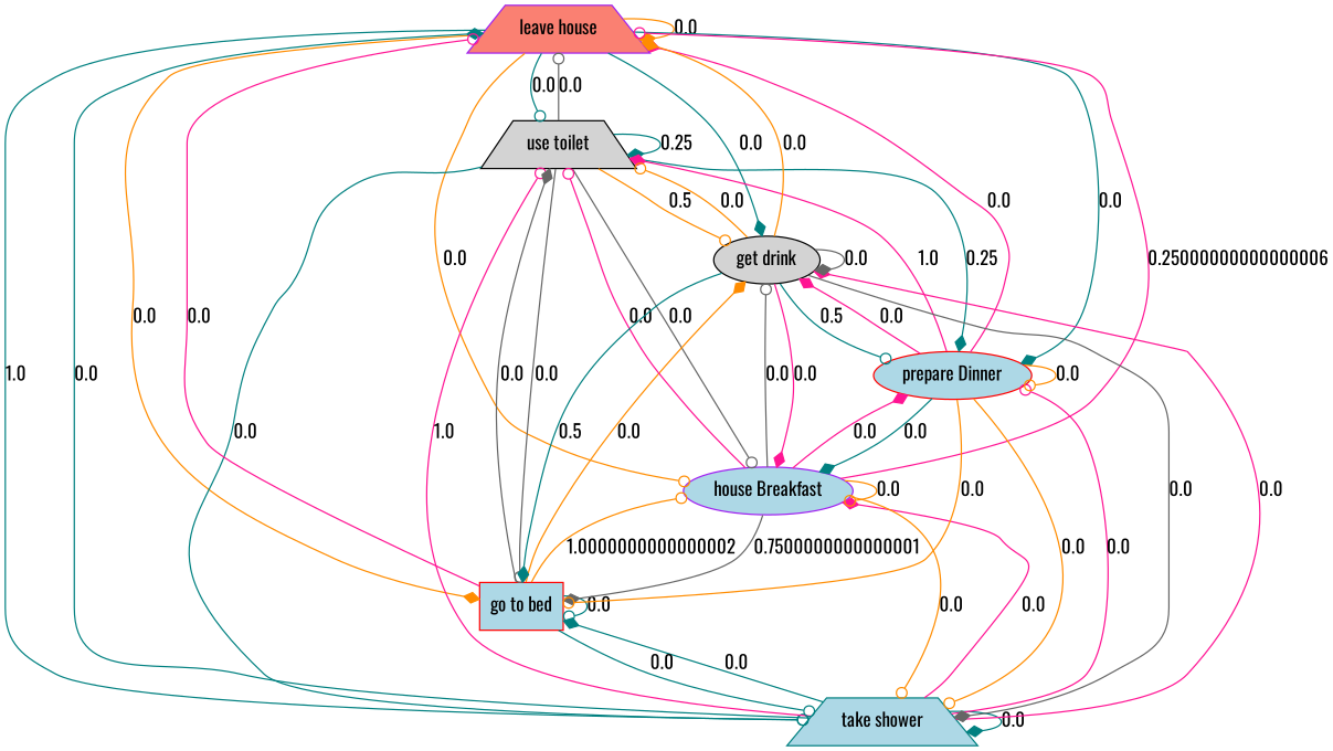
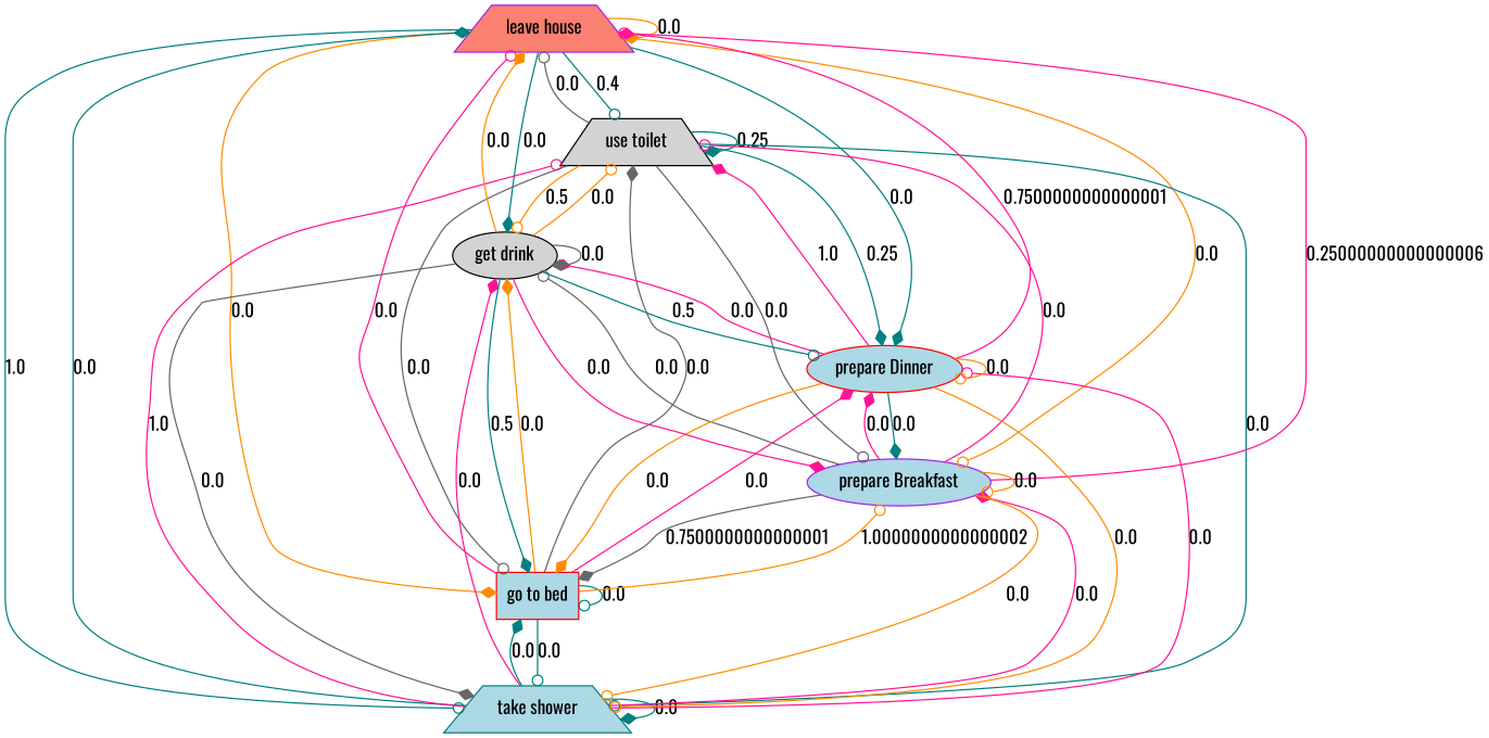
  digraph {
    fontname=Oswald
    node [color=purple fillcolor=lightblue fontname=Oswald shape=trapezium style=filled]
    edge [arrowhead=diamond color=teal fontname=Oswald]
    n1 [fillcolor=salmon label="leave house"]
    n2 [color=black fillcolor=lightgrey label="use toilet"]
    n3 [color=teal label="take shower"]
    n4 [color=red label="go to bed" shape=box]
-   n5 [label="house Breakfast" shape=ellipse]
+   n5 [label="prepare Breakfast" shape=ellipse]
    n6 [color=red label="prepare Dinner" shape=ellipse]
    n7 [color=black fillcolor=lightgrey label="get drink" shape=ellipse]
    n1 -> n1 [color=darkorange label=0.0]
-   n1 -> n2 [arrowhead=odot label=0.0]
+   n1 -> n2 [arrowhead=odot label=0.4]
    n1 -> n3 [arrowhead=odot label=1.0]
    n1 -> n4 [color=darkorange label=0.0]
    n1 -> n5 [arrowhead=odot color=darkorange label=0.0]
    n1 -> n6 [label=0.0]
    n1 -> n7 [label=0.0]
    n2 -> n1 [arrowhead=odot color=gray40 label=0.0]
    n2 -> n2 [label=0.25]
    n2 -> n3 [arrowhead=odot label=0.0]
    n2 -> n4 [arrowhead=odot color=gray40 label=0.0]
    n2 -> n5 [arrowhead=odot color=gray40 label=0.0]
    n2 -> n6 [label=0.25]
    n2 -> n7 [arrowhead=odot color=darkorange label=0.5]
    n3 -> n1 [label=0.0]
    n3 -> n2 [arrowhead=odot color=deeppink label=1.0]
    n3 -> n3 [label=0.0]
    n3 -> n4 [label=0.0]
    n3 -> n5 [color=deeppink label=0.0]
    n3 -> n6 [arrowhead=odot color=deeppink label=0.0]
    n3 -> n7 [color=deeppink label=0.0]
    n4 -> n1 [arrowhead=odot color=deeppink label=0.0]
    n4 -> n2 [color=gray40 label=0.0]
    n4 -> n3 [arrowhead=odot label=0.0]
    n4 -> n4 [arrowhead=odot label=0.0]
    n4 -> n5 [arrowhead=odot color=darkorange label=1.0000000000000002]
+   n4 -> n6 [color=deeppink label=0.0]
    n4 -> n7 [color=darkorange label=0.0]
    n5 -> n1 [arrowhead=odot color=deeppink label=0.25000000000000006]
    n5 -> n2 [arrowhead=odot color=deeppink label=0.0]
    n5 -> n3 [arrowhead=odot color=darkorange label=0.0]
    n5 -> n4 [color=gray40 label=0.7500000000000001]
    n5 -> n5 [arrowhead=odot color=darkorange label=0.0]
    n5 -> n6 [color=deeppink label=0.0]
    n5 -> n7 [arrowhead=odot color=gray40 label=0.0]
-   n6 -> n1 [color=deeppink label=0.0]
+   n6 -> n1 [color=deeppink label=0.7500000000000001]
    n6 -> n2 [color=deeppink label=1.0]
    n6 -> n3 [arrowhead=odot color=darkorange label=0.0]
-   n6 -> n4 [arrowhead=odot color=darkorange label=0.0]
+   n6 -> n4 [color=darkorange label=0.0]
    n6 -> n5 [label=0.0]
    n6 -> n6 [arrowhead=odot color=darkorange label=0.0]
    n6 -> n7 [color=deeppink label=0.0]
    n7 -> n1 [color=darkorange label=0.0]
    n7 -> n2 [arrowhead=odot color=darkorange label=0.0]
    n7 -> n3 [color=gray40 label=0.0]
    n7 -> n4 [label=0.5]
    n7 -> n5 [color=deeppink label=0.0]
    n7 -> n6 [arrowhead=odot label=0.5]
    n7 -> n7 [color=gray40 label=0.0]
  }
